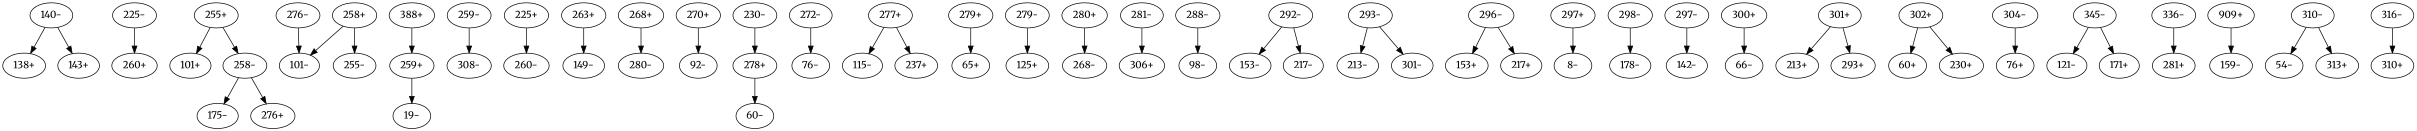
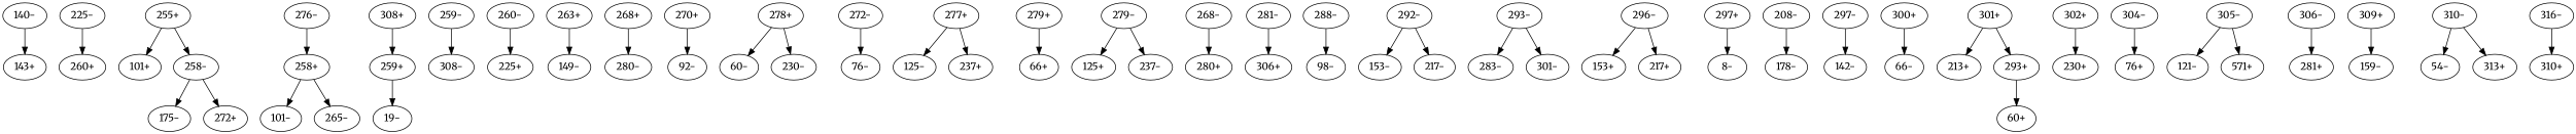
  digraph {
    fontname=Merriweather
    k=45
    n=10
    s=245
    node [fontname=Merriweather]
    edge [d=-6 e=2.4 fontname=Merriweather n=21]
    "140-"
-   "138+"
    n3 [label="143+"]
    "225-"
    "260+"
    "255+"
    "101+"
    "258-"
    "175-"
-   "276+"
+   "276+" [label="272+"]
    "258+"
    "101-"
-   "255-"
+   "255-" [label="265-"]
    "259+"
    "19-"
    "259-"
    "308-"
    "260-"
    "225+"
    "263+"
    "149-"
    "268+"
    "280-"
    "270+"
    "92-"
    n26 [label="278+"]
    "60-"
    "230-"
    "272-"
    "76-"
    "276-"
    "277+"
-   "125-" [label="115-"]
+   "125-"
    "237+"
    "279+"
-   "66+" [label="65+"]
+   "66+"
    "279-"
    "125+"
+   "237-"
    "280+"
    "268-"
    "281-"
    "306+"
    "288-"
    "98-"
    "292-"
    "153-"
    "217-"
    "293-"
-   "213-"
+   "213-" [label="283-"]
    "301-"
    "296-"
    "153+"
    "217+"
    "297+"
    "8-"
-   "298-"
+   "298-" [label="208-"]
    "178-"
    "297-"
    "142-"
    "300+"
    "66-"
    "301+"
    "213+"
    "293+"
    "302+"
    "60+"
    "230+"
    "304-"
    "76+"
-   "305-" [label="345-"]
+   "305-"
    "121-"
-   "171+"
-   "306-" [label="336-"]
+   "171+" [label="571+"]
+   "306-"
    "281+"
-   "308+" [label="388+"]
-   "309+" [label="909+"]
+   "308+"
+   "309+"
    "159-"
    "310-"
    "54-"
    "313+"
    n82 [label="316-"]
    "310+"
-   "140-" -> "138+" [d=-35 e=2.7 n=59]
    "140-" -> n3 [d=41 e=3.6 n=34]
    "225-" -> "260+" [d=-23 n=73]
    "255+" -> "101+" [d=-160 e=5.4 n=15]
    "255+" -> "258-" [e=2.3 n=81]
    "258-" -> "175-" [d=-39 e=5.6 n=14]
    "258-" -> "276+" [d=-28 e=2.1 n=94]
    "258+" -> "101-" [d=-24 e=6.0 n=12]
    "258+" -> "255-" [e=2.3 n=81]
    "259+" -> "19-" [d=-20 e=3.3 n=39]
    "259-" -> "308-" [d=-35 e=1.9 n=123]
-   "225+" -> "260-" [d=-23 n=73]
+   "260-" -> "225+" [d=-23 n=73]
    "263+" -> "149-" [d=-36 e=2.0 n=107]
    "268+" -> "280-" [d=35 e=4.4 n=22]
    "270+" -> "92-" [d=-19 e=4.9 n=18]
    n26 -> "60-" [d=-47 n=73]
-   "230-" -> n26 [d=83 e=6.3 n=11]
+   n26 -> "230-" [d=83 e=6.3 n=11]
    "272-" -> "76-" [d=-16 e=2.3 n=85]
-   "276-" -> "101-" [d=-28 e=2.1 n=94]
+   "276-" -> "258+" [d=-28 e=2.1 n=94]
    "277+" -> "125-" [d=-41 e=3.4 n=37]
    "277+" -> "237+" [d=39 e=3.1 n=46]
    "279+" -> "66+" [d=-47 e=3.2 n=42]
    "279-" -> "125+" [d=42 e=4.5]
-   "280+" -> "268-" [d=35 e=4.4 n=22]
+   "279-" -> "237-" [d=-5 e=4.5]
+   "268-" -> "280+" [d=35 e=4.4 n=22]
    "281-" -> "306+" [d=29 e=3.3 n=40]
    "288-" -> "98-" [d=27 e=3.3 n=39]
    "292-" -> "153-" [d=-32 e=3.1 n=46]
    "292-" -> "217-" [d=50 e=4.9 n=18]
    "293-" -> "213-" [d=34 e=5.8 n=13]
    "293-" -> "301-" [d=-101 e=4.5]
    "296-" -> "153+" [d=70 e=6.0 n=12]
    "296-" -> "217+" [d=-25 e=3.9 n=29]
    "297+" -> "8-" [d=-1443 e=2.7 n=59]
    "298-" -> "178-" [d=47 e=4.2 n=24]
    "297-" -> "142-" [d=-39 e=1.9 n=115]
    "300+" -> "66-" [d=-27 e=3.7 n=31]
    "301+" -> "213+" [d=23 e=3.6 n=33]
    "301+" -> "293+" [d=-101 e=4.5]
-   "302+" -> "60+" [d=48 e=4.1 n=26]
+   "293+" -> "60+" [d=48 e=4.1 n=26]
    "302+" -> "230+" [d=-12 e=4.8 n=19]
    "304-" -> "76+" [d=-33 e=2.3 n=81]
    "305-" -> "121-" [d=60 e=4.2 n=25]
    "305-" -> "171+" [d=-38 e=2.6 n=62]
    "306-" -> "281+" [d=29 e=3.3 n=40]
    "308+" -> "259+" [d=-35 e=1.9 n=123]
    "309+" -> "159-" [d=-20 e=2.5 n=68]
    "310-" -> "54-" [d=-38 e=4.2 n=25]
    "310-" -> "313+" [n=74]
    n82 -> "310+" [n=74]
  }
